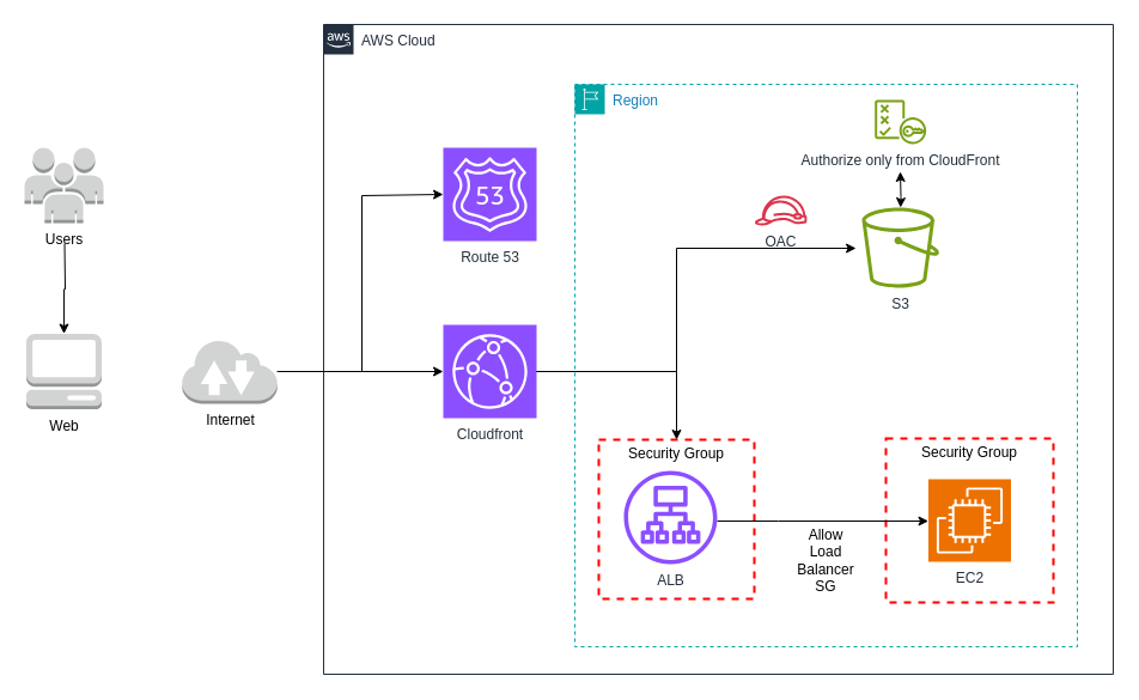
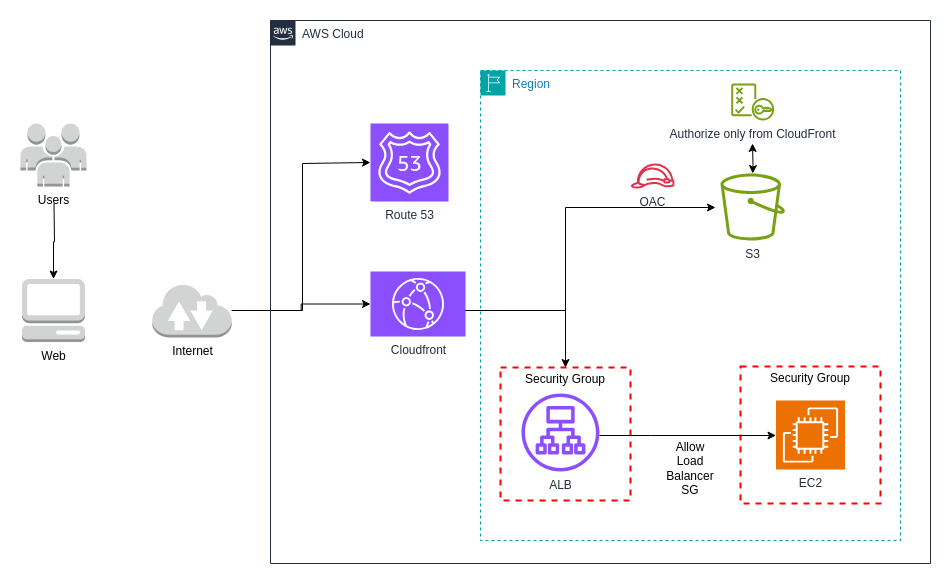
  <mxCell id="0" />
  <mxCell id="1" parent="0" />
  <mxCell id="2" value="AWS Cloud" style="points=[[0,0],[0.25,0],[0.5,0],[0.75,0],[1,0],[1,0.25],[1,0.5],[1,0.75],[1,1],[0.75,1],[0.5,1],[0.25,1],[0,1],[0,0.75],[0,0.5],[0,0.25]];outlineConnect=0;gradientColor=none;html=1;whiteSpace=wrap;fontSize=12;fontStyle=0;container=1;pointerEvents=0;collapsible=0;recursiveResize=0;shape=mxgraph.aws4.group;grIcon=mxgraph.aws4.group_aws_cloud_alt;strokeColor=#232F3E;fillColor=none;verticalAlign=top;align=left;spacingLeft=30;fontColor=#232F3E;dashed=0;" vertex="1" parent="1"><mxGeometry x="270" y="20" width="660" height="543" as="geometry" /></mxCell>
  <mxCell id="3" value="Route 53" style="sketch=0;points=[[0,0,0],[0.25,0,0],[0.5,0,0],[0.75,0,0],[1,0,0],[0,1,0],[0.25,1,0],[0.5,1,0],[0.75,1,0],[1,1,0],[0,0.25,0],[0,0.5,0],[0,0.75,0],[1,0.25,0],[1,0.5,0],[1,0.75,0]];outlineConnect=0;fontColor=#232F3E;fillColor=#8C4FFF;strokeColor=#ffffff;dashed=0;verticalLabelPosition=bottom;verticalAlign=top;align=center;html=1;fontSize=12;fontStyle=0;aspect=fixed;shape=mxgraph.aws4.resourceIcon;resIcon=mxgraph.aws4.route_53;" vertex="1" parent="2"><mxGeometry x="100" y="103" width="78" height="78" as="geometry" /></mxCell>
  <mxCell id="4" style="edgeStyle=orthogonalEdgeStyle;rounded=0;orthogonalLoop=1;jettySize=auto;html=1;" edge="1" parent="2"><mxGeometry relative="1" as="geometry"><mxPoint x="173.0" y="290.0" as="sourcePoint" /><mxPoint x="445.004" y="187.0" as="targetPoint" /><Array as="points"><mxPoint x="295" y="290" /><mxPoint x="295" y="187" /></Array></mxGeometry></mxCell>
- <mxCell id="5" value="Cloudfront" style="sketch=0;points=[[0,0,0],[0.25,0,0],[0.5,0,0],[0.75,0,0],[1,0,0],[0,1,0],[0.25,1,0],[0.5,1,0],[0.75,1,0],[1,1,0],[0,0.25,0],[0,0.5,0],[0,0.75,0],[1,0.25,0],[1,0.5,0],[1,0.75,0]];outlineConnect=0;fontColor=#232F3E;fillColor=#8C4FFF;strokeColor=#ffffff;dashed=0;verticalLabelPosition=bottom;verticalAlign=top;align=center;html=1;fontSize=12;fontStyle=0;aspect=fixed;shape=mxgraph.aws4.resourceIcon;resIcon=mxgraph.aws4.cloudfront;" vertex="1" parent="2"><mxGeometry x="100" y="251" width="78" height="78" as="geometry" /></mxCell>
+ <mxCell id="5" value="Cloudfront" style="sketch=0;points=[[0,0,0],[0.25,0,0],[0.5,0,0],[0.75,0,0],[1,0,0],[0,1,0],[0.25,1,0],[0.5,1,0],[0.75,1,0],[1,1,0],[0,0.25,0],[0,0.5,0],[0,0.75,0],[1,0.25,0],[1,0.5,0],[1,0.75,0]];outlineConnect=0;fontColor=#232F3E;fillColor=#8C4FFF;strokeColor=#ffffff;dashed=0;verticalLabelPosition=bottom;verticalAlign=top;align=center;html=1;fontSize=12;fontStyle=0;aspect=fixed;shape=mxgraph.aws4.resourceIcon;resIcon=mxgraph.aws4.cloudfront;" vertex="1" parent="2"><mxGeometry x="100" y="251" width="95" height="65" as="geometry" /></mxCell>
  <mxCell id="6" value="Region" style="points=[[0,0],[0.25,0],[0.5,0],[0.75,0],[1,0],[1,0.25],[1,0.5],[1,0.75],[1,1],[0.75,1],[0.5,1],[0.25,1],[0,1],[0,0.75],[0,0.5],[0,0.25]];outlineConnect=0;gradientColor=none;html=1;whiteSpace=wrap;fontSize=12;fontStyle=0;container=1;pointerEvents=0;collapsible=0;recursiveResize=0;shape=mxgraph.aws4.group;grIcon=mxgraph.aws4.group_region;strokeColor=#00A4A6;fillColor=none;verticalAlign=top;align=left;spacingLeft=30;fontColor=#147EBA;dashed=1;" vertex="1" parent="2"><mxGeometry x="210" y="50" width="420" height="470" as="geometry" /></mxCell>
  <mxCell id="7" value="Security Group" style="fontStyle=0;verticalAlign=top;align=center;spacingTop=-2;fillColor=none;rounded=0;whiteSpace=wrap;html=1;strokeColor=#FF0000;strokeWidth=2;dashed=1;container=1;collapsible=0;expand=0;recursiveResize=0;" vertex="1" parent="6"><mxGeometry x="20" y="297" width="130" height="133" as="geometry" /></mxCell>
  <mxCell id="8" value="ALB" style="sketch=0;outlineConnect=0;fontColor=#232F3E;gradientColor=none;fillColor=#8C4FFF;strokeColor=none;dashed=0;verticalLabelPosition=bottom;verticalAlign=top;align=center;html=1;fontSize=12;fontStyle=0;aspect=fixed;pointerEvents=1;shape=mxgraph.aws4.application_load_balancer;" vertex="1" parent="7"><mxGeometry x="21" y="26" width="78" height="78" as="geometry" /></mxCell>
  <mxCell id="9" value="S3" style="sketch=0;outlineConnect=0;fontColor=#232F3E;gradientColor=none;fillColor=#7AA116;strokeColor=none;dashed=0;verticalLabelPosition=bottom;verticalAlign=top;align=center;html=1;fontSize=12;fontStyle=0;aspect=fixed;pointerEvents=1;shape=mxgraph.aws4.bucket;" vertex="1" parent="6"><mxGeometry x="240" y="103" width="64.42" height="67" as="geometry" /></mxCell>
  <mxCell id="10" style="edgeStyle=orthogonalEdgeStyle;rounded=0;orthogonalLoop=1;jettySize=auto;html=1;startArrow=classic;startFill=1;" edge="1" parent="6" target="9"><mxGeometry relative="1" as="geometry"><mxPoint x="272" y="73" as="sourcePoint" /></mxGeometry></mxCell>
  <mxCell id="11" value="Authorize only from CloudFront" style="sketch=0;outlineConnect=0;fontColor=#232F3E;gradientColor=none;fillColor=#7AA116;strokeColor=none;dashed=0;verticalLabelPosition=bottom;verticalAlign=top;align=center;html=1;fontSize=12;fontStyle=0;aspect=fixed;pointerEvents=1;shape=mxgraph.aws4.policy;" vertex="1" parent="6"><mxGeometry x="250.67" y="13" width="43.07" height="37" as="geometry" /></mxCell>
  <mxCell id="12" value="OAC" style="sketch=0;outlineConnect=0;fontColor=#232F3E;gradientColor=none;fillColor=#DD344C;strokeColor=none;dashed=0;verticalLabelPosition=bottom;verticalAlign=top;align=center;html=1;fontSize=12;fontStyle=0;aspect=fixed;pointerEvents=1;shape=mxgraph.aws4.role;" vertex="1" parent="6"><mxGeometry x="150" y="93" width="44.32" height="25" as="geometry" /></mxCell>
  <mxCell id="13" style="edgeStyle=orthogonalEdgeStyle;rounded=0;orthogonalLoop=1;jettySize=auto;html=1;entryX=0.5;entryY=0;entryDx=0;entryDy=0;" edge="1" parent="6" source="5" target="7"><mxGeometry relative="1" as="geometry"><Array as="points"><mxPoint x="85" y="240" /></Array></mxGeometry></mxCell>
  <mxCell id="14" value="Security Group" style="fontStyle=0;verticalAlign=top;align=center;spacingTop=-2;fillColor=none;rounded=0;whiteSpace=wrap;html=1;strokeColor=#FF0000;strokeWidth=2;dashed=1;container=1;collapsible=0;expand=0;recursiveResize=0;" vertex="1" parent="6"><mxGeometry x="260" y="296" width="140" height="137" as="geometry" /></mxCell>
  <mxCell id="15" value="EC2" style="sketch=0;points=[[0,0,0],[0.25,0,0],[0.5,0,0],[0.75,0,0],[1,0,0],[0,1,0],[0.25,1,0],[0.5,1,0],[0.75,1,0],[1,1,0],[0,0.25,0],[0,0.5,0],[0,0.75,0],[1,0.25,0],[1,0.5,0],[1,0.75,0]];outlineConnect=0;fontColor=#232F3E;fillColor=#ED7100;strokeColor=#ffffff;dashed=0;verticalLabelPosition=bottom;verticalAlign=top;align=center;html=1;fontSize=12;fontStyle=0;aspect=fixed;shape=mxgraph.aws4.resourceIcon;resIcon=mxgraph.aws4.ec2;" vertex="1" parent="14"><mxGeometry x="35.5" y="34" width="69" height="69" as="geometry" /></mxCell>
  <mxCell id="16" style="edgeStyle=orthogonalEdgeStyle;rounded=0;orthogonalLoop=1;jettySize=auto;html=1;" edge="1" parent="6" source="8" target="15"><mxGeometry relative="1" as="geometry"><Array as="points"><mxPoint x="170" y="365" /><mxPoint x="170" y="365" /></Array></mxGeometry></mxCell>
  <mxCell id="17" value="Allow Load Balancer SG" style="text;html=1;align=center;verticalAlign=middle;whiteSpace=wrap;rounded=0;" vertex="1" parent="6"><mxGeometry x="180" y="383" width="60" height="30" as="geometry" /></mxCell>
  <mxCell id="18" value="Web" style="outlineConnect=0;dashed=0;verticalLabelPosition=bottom;verticalAlign=top;align=center;html=1;shape=mxgraph.aws3.management_console;fillColor=#D2D3D3;gradientColor=none;" vertex="1" parent="1"><mxGeometry x="21.5" y="278.5" width="63" height="63" as="geometry" /></mxCell>
  <mxCell id="19" style="edgeStyle=orthogonalEdgeStyle;rounded=0;orthogonalLoop=1;jettySize=auto;html=1;" edge="1" parent="1" target="18"><mxGeometry relative="1" as="geometry"><mxPoint x="53.5" y="203" as="sourcePoint" /></mxGeometry></mxCell>
  <mxCell id="20" value="Users" style="outlineConnect=0;dashed=0;verticalLabelPosition=bottom;verticalAlign=top;align=center;html=1;shape=mxgraph.aws3.users;fillColor=#D2D3D3;gradientColor=none;" vertex="1" parent="1"><mxGeometry x="20" y="123" width="66" height="63" as="geometry" /></mxCell>
  <mxCell id="21" value="Internet" style="outlineConnect=0;dashed=0;verticalLabelPosition=bottom;verticalAlign=top;align=center;html=1;shape=mxgraph.aws3.internet_2;fillColor=#D2D3D3;gradientColor=none;" vertex="1" parent="1"><mxGeometry x="151.75" y="283" width="79.5" height="54" as="geometry" /></mxCell>
  <mxCell id="22" style="edgeStyle=orthogonalEdgeStyle;rounded=0;orthogonalLoop=1;jettySize=auto;html=1;entryX=0;entryY=0.5;entryDx=0;entryDy=0;entryPerimeter=0;" edge="1" parent="1" source="21" target="3"><mxGeometry relative="1" as="geometry"><Array as="points"><mxPoint x="302" y="310" /><mxPoint x="302" y="163" /></Array></mxGeometry></mxCell>
  <mxCell id="23" style="edgeStyle=orthogonalEdgeStyle;rounded=0;orthogonalLoop=1;jettySize=auto;html=1;entryX=0;entryY=0.5;entryDx=0;entryDy=0;entryPerimeter=0;" edge="1" parent="1" source="21" target="5"><mxGeometry relative="1" as="geometry" /></mxCell>
